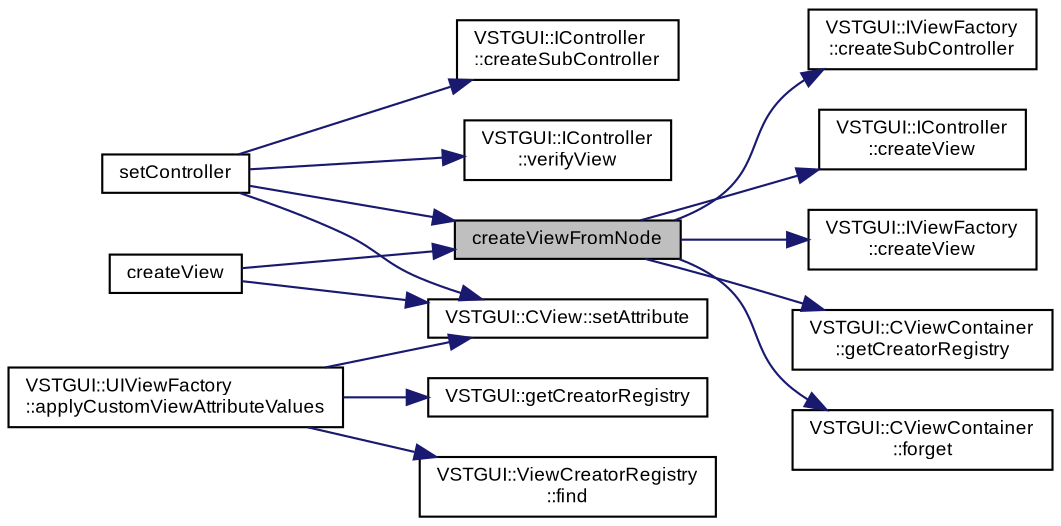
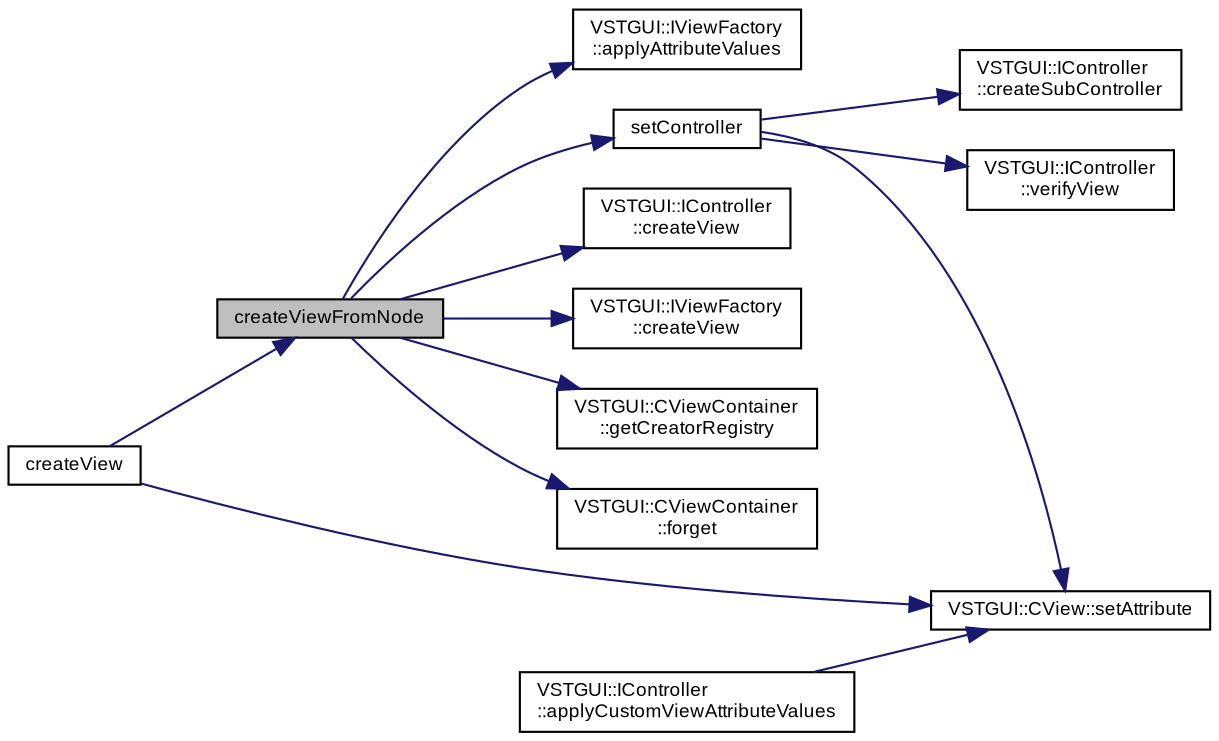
  digraph {
    rankdir=LR
    node [color=black fontname=Arial fontsize=9 shape=record]
    edge [color=midnightblue fontname=Arial fontsize=9 labelfontname=Arial labelfontsize=9 style=solid]
    n1 [fillcolor=grey75 fontcolor=black height=0.2 label=createViewFromNode style=filled width=0.4]
-   n2 [height=0.2 label="VSTGUI::IViewFactory\l::createSubController" width=0.4]
+   n2 [height=0.2 label="VSTGUI::IViewFactory\l::applyAttributeValues" width=0.4]
    n3 [height=0.2 label=setController width=0.4]
    n4 [height=0.2 label="VSTGUI::IController\l::createView" width=0.4]
    n5 [height=0.2 label="VSTGUI::IViewFactory\l::createView" width=0.4]
    n6 [height=0.2 label="VSTGUI::CViewContainer\l::getCreatorRegistry" width=0.4]
    n7 [height=0.2 label="VSTGUI::CViewContainer\l::forget" width=0.4]
    n8 [height=0.2 label=createView width=0.4]
    n9 [height=0.2 label="VSTGUI::CView::setAttribute" width=0.4]
    n10 [height=0.2 label="VSTGUI::IController\l::createSubController" width=0.4]
    n11 [height=0.2 label="VSTGUI::IController\l::verifyView" width=0.4]
-   n12 [height=0.2 label="VSTGUI::UIViewFactory\l::applyCustomViewAttributeValues" width=0.4]
-   n13 [height=0.2 label="VSTGUI::getCreatorRegistry" width=0.4]
-   n14 [height=0.2 label="VSTGUI::ViewCreatorRegistry\l::find" width=0.4]
+   n12 [height=0.2 label="VSTGUI::IController\l::applyCustomViewAttributeValues" width=0.4]
    n1 -> n2
-   n3 -> n1
+   n1 -> n3
    n1 -> n4
    n1 -> n5
    n1 -> n6
    n1 -> n7
    n3 -> n9
    n3 -> n10
    n3 -> n11
    n8 -> n1
    n8 -> n9
    n12 -> n9
-   n12 -> n13
-   n12 -> n14
  }
